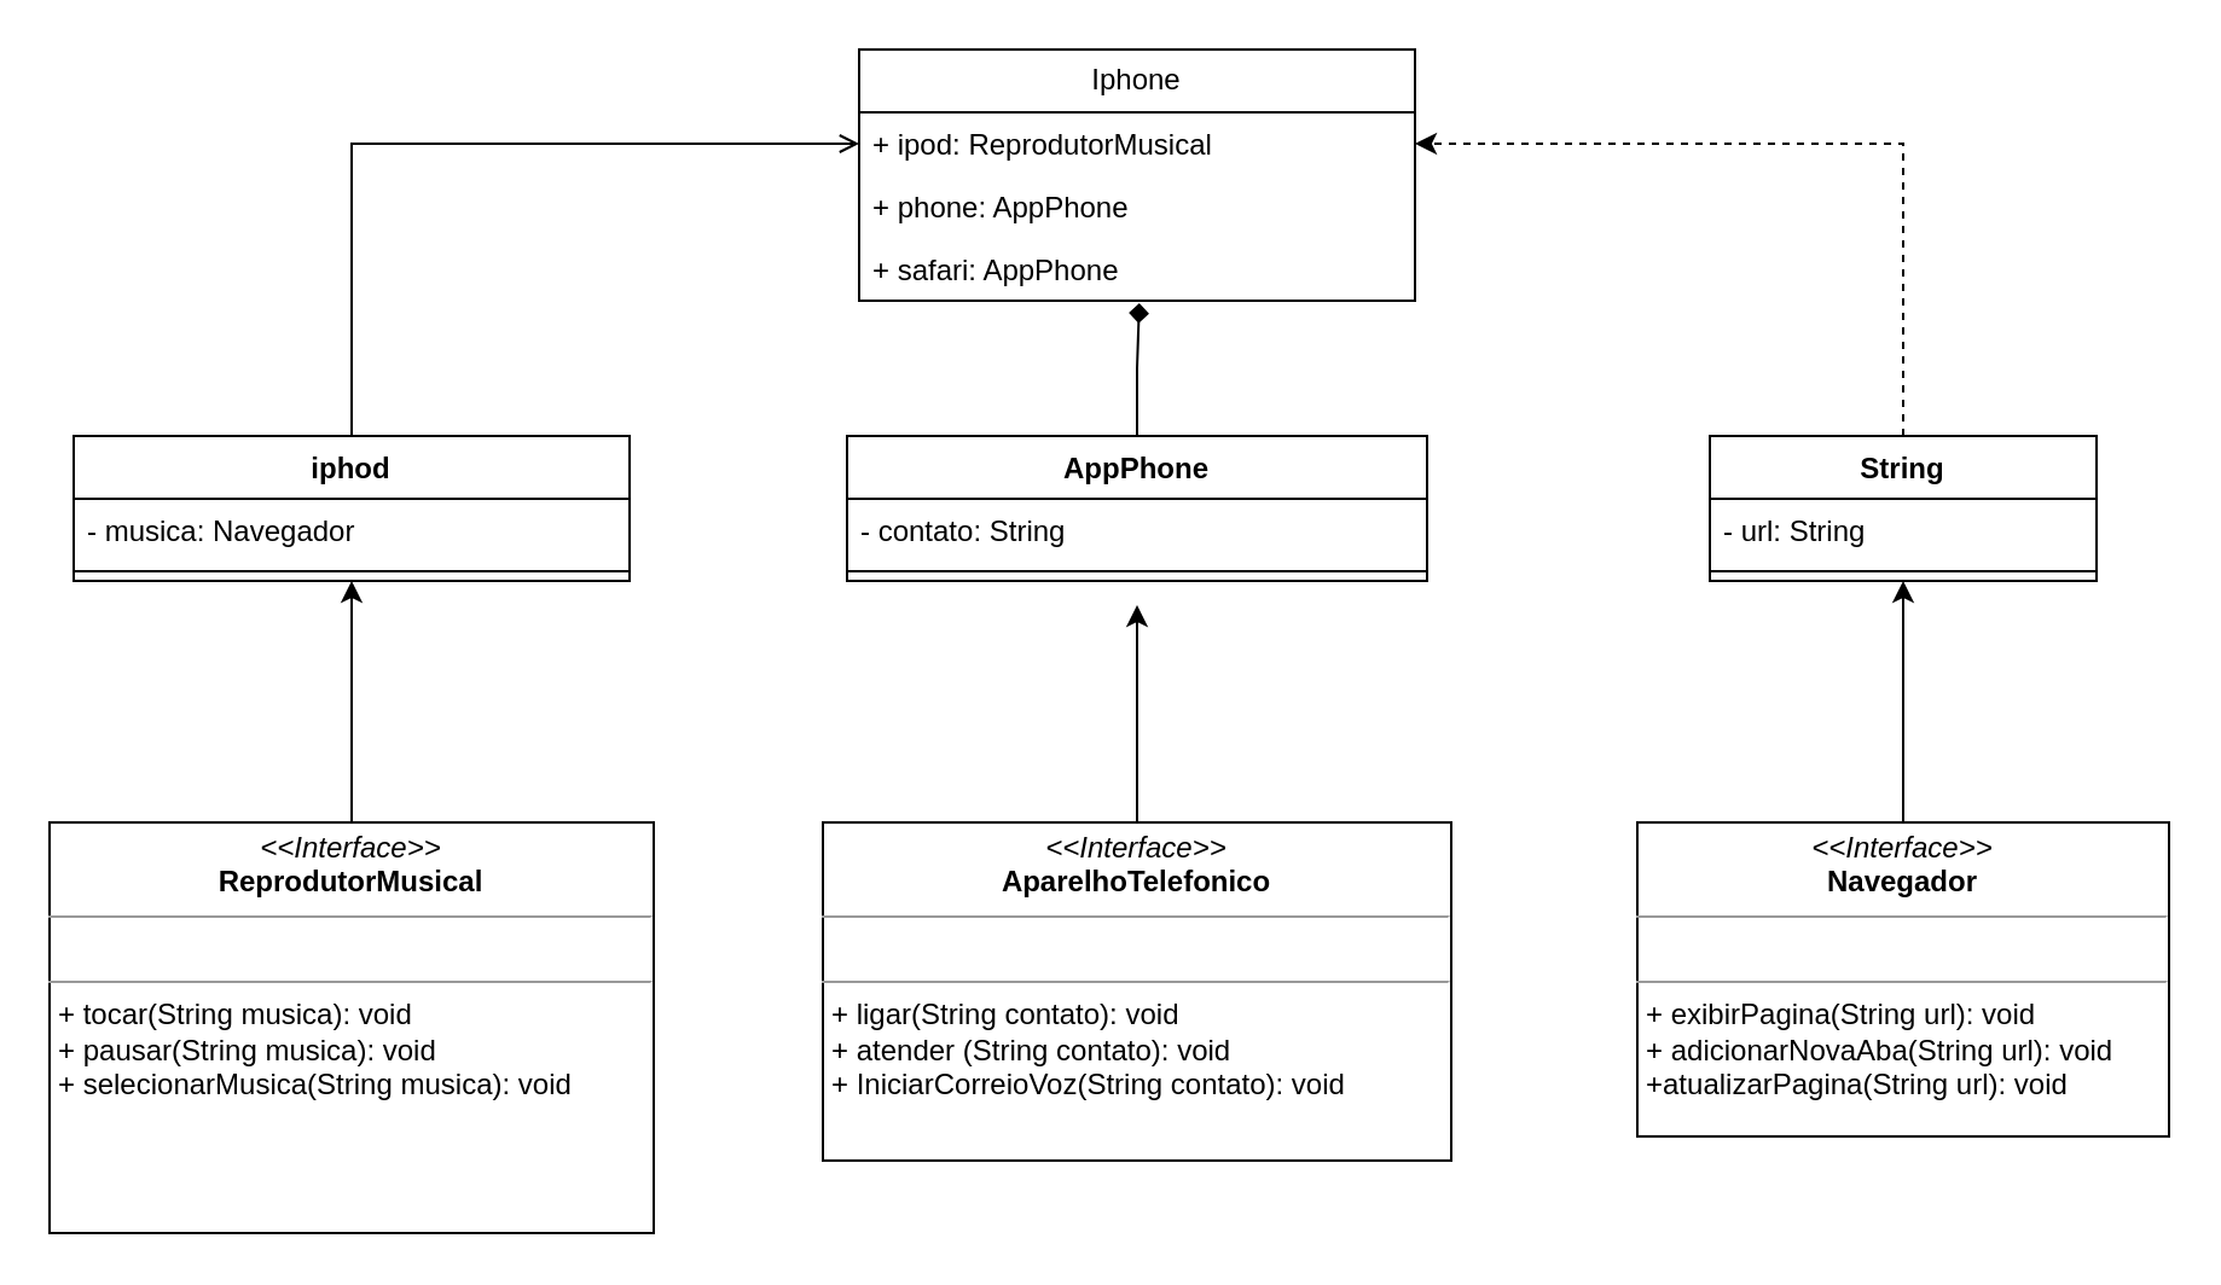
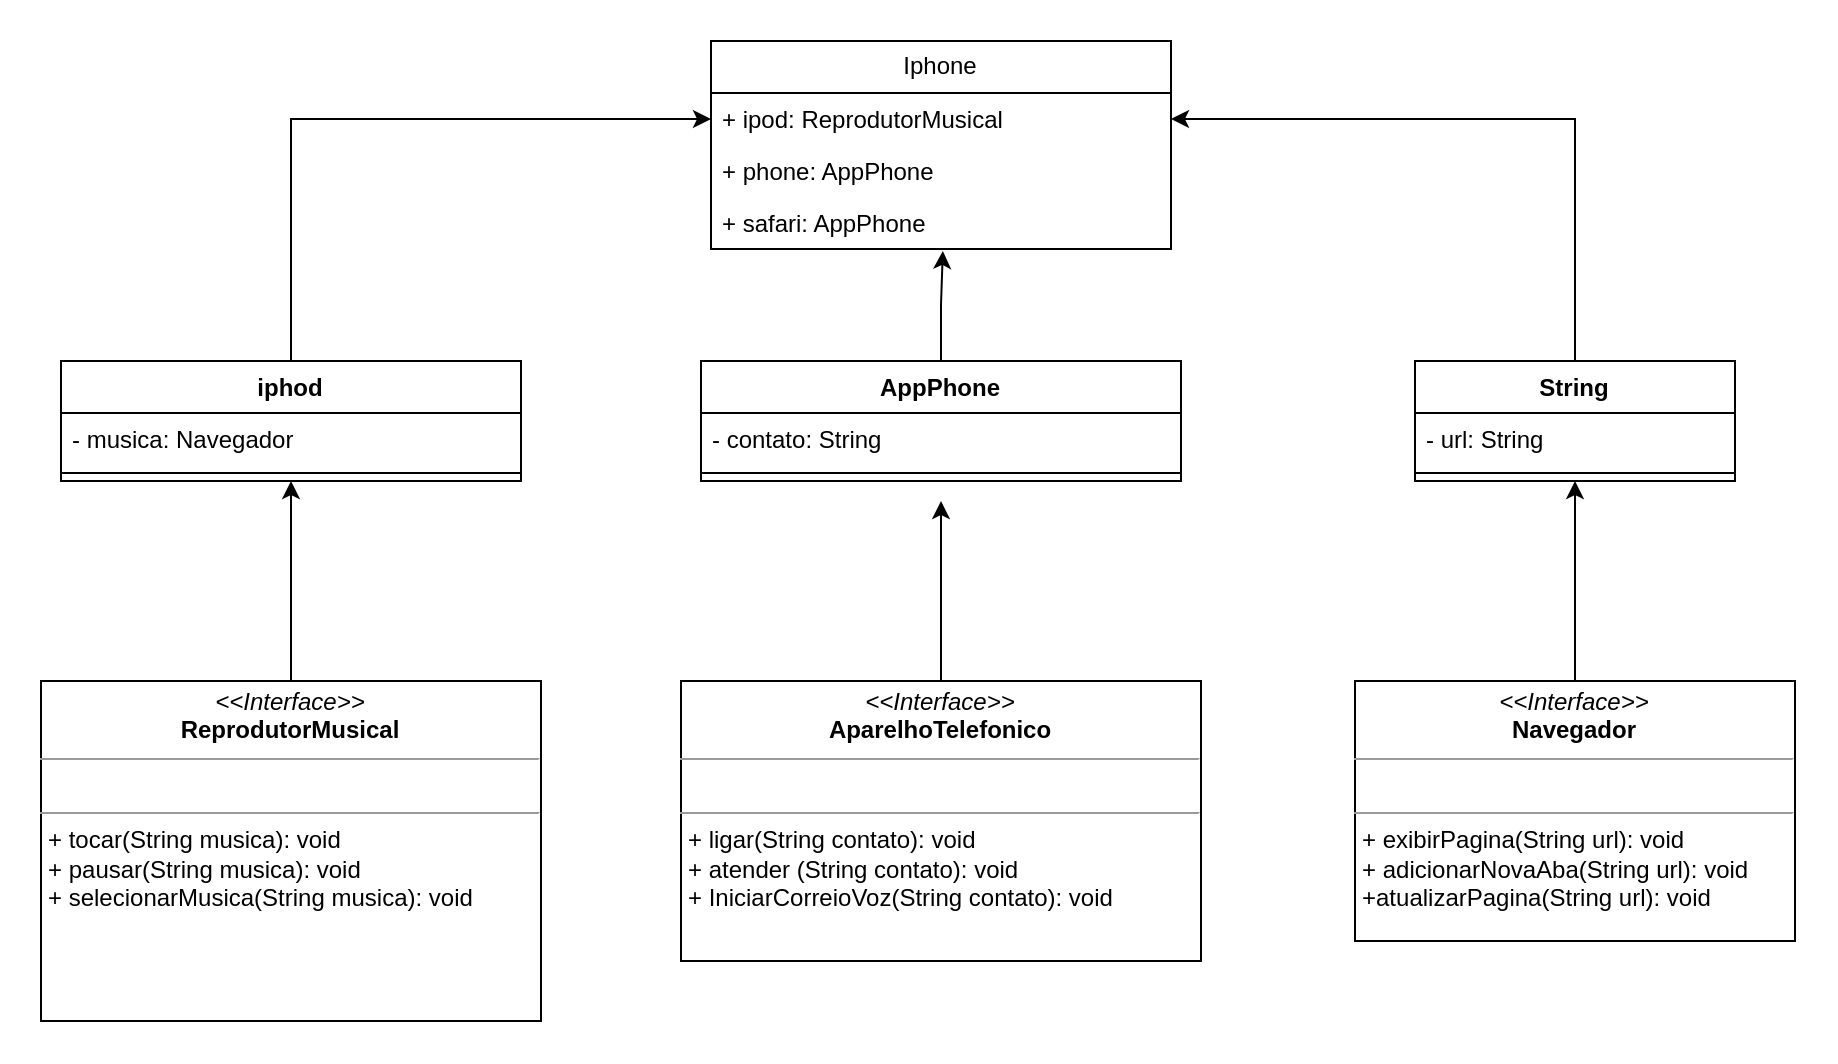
  <mxCell id="0" />
  <mxCell id="1" parent="0" />
  <mxCell id="2" value="Iphone" style="swimlane;fontStyle=0;childLayout=stackLayout;horizontal=1;startSize=26;fillColor=none;horizontalStack=0;resizeParent=1;resizeParentMax=0;resizeLast=0;collapsible=1;marginBottom=0;whiteSpace=wrap;html=1;" vertex="1" parent="1"><mxGeometry x="355" y="20" width="230" height="104" as="geometry" /></mxCell>
  <mxCell id="3" value="+ ipod: ReprodutorMusical" style="text;strokeColor=none;fillColor=none;align=left;verticalAlign=top;spacingLeft=4;spacingRight=4;overflow=hidden;rotatable=0;points=[[0,0.5],[1,0.5]];portConstraint=eastwest;whiteSpace=wrap;html=1;" vertex="1" parent="2"><mxGeometry y="26" width="230" height="26" as="geometry" /></mxCell>
  <mxCell id="4" value="+ phone: AppPhone&lt;br&gt;" style="text;strokeColor=none;fillColor=none;align=left;verticalAlign=top;spacingLeft=4;spacingRight=4;overflow=hidden;rotatable=0;points=[[0,0.5],[1,0.5]];portConstraint=eastwest;whiteSpace=wrap;html=1;" vertex="1" parent="2"><mxGeometry y="52" width="230" height="26" as="geometry" /></mxCell>
  <mxCell id="5" value="+ safari: AppPhone&lt;br&gt;&lt;br&gt;&lt;br&gt;" style="text;strokeColor=none;fillColor=none;align=left;verticalAlign=top;spacingLeft=4;spacingRight=4;overflow=hidden;rotatable=0;points=[[0,0.5],[1,0.5]];portConstraint=eastwest;whiteSpace=wrap;html=1;" vertex="1" parent="2"><mxGeometry y="78" width="230" height="26" as="geometry" /></mxCell>
- <mxCell id="6" style="edgeStyle=orthogonalEdgeStyle;rounded=0;orthogonalLoop=1;jettySize=auto;html=1;entryX=0;entryY=0.5;entryDx=0;entryDy=0;endArrow=open;" edge="1" parent="1" source="7" target="3"><mxGeometry relative="1" as="geometry" /></mxCell>
+ <mxCell id="6" style="edgeStyle=orthogonalEdgeStyle;rounded=0;orthogonalLoop=1;jettySize=auto;html=1;entryX=0;entryY=0.5;entryDx=0;entryDy=0;" edge="1" parent="1" source="7" target="3"><mxGeometry relative="1" as="geometry" /></mxCell>
  <mxCell id="7" value="iphod&lt;br&gt;" style="swimlane;fontStyle=1;align=center;verticalAlign=top;childLayout=stackLayout;horizontal=1;startSize=26;horizontalStack=0;resizeParent=1;resizeParentMax=0;resizeLast=0;collapsible=1;marginBottom=0;whiteSpace=wrap;html=1;" vertex="1" parent="1"><mxGeometry x="30" y="180" width="230" height="60" as="geometry" /></mxCell>
  <mxCell id="8" value="- musica: Navegador" style="text;strokeColor=none;fillColor=none;align=left;verticalAlign=top;spacingLeft=4;spacingRight=4;overflow=hidden;rotatable=0;points=[[0,0.5],[1,0.5]];portConstraint=eastwest;whiteSpace=wrap;html=1;" vertex="1" parent="7"><mxGeometry y="26" width="230" height="26" as="geometry" /></mxCell>
  <mxCell id="9" value="" style="line;strokeWidth=1;fillColor=none;align=left;verticalAlign=middle;spacingTop=-1;spacingLeft=3;spacingRight=3;rotatable=0;labelPosition=right;points=[];portConstraint=eastwest;strokeColor=inherit;" vertex="1" parent="7"><mxGeometry y="52" width="230" height="8" as="geometry" /></mxCell>
  <mxCell id="10" value="AppPhone" style="swimlane;fontStyle=1;align=center;verticalAlign=top;childLayout=stackLayout;horizontal=1;startSize=26;horizontalStack=0;resizeParent=1;resizeParentMax=0;resizeLast=0;collapsible=1;marginBottom=0;whiteSpace=wrap;html=1;" vertex="1" parent="1"><mxGeometry x="350" y="180" width="240" height="60" as="geometry" /></mxCell>
  <mxCell id="11" value="- contato: String" style="text;strokeColor=none;fillColor=none;align=left;verticalAlign=top;spacingLeft=4;spacingRight=4;overflow=hidden;rotatable=0;points=[[0,0.5],[1,0.5]];portConstraint=eastwest;whiteSpace=wrap;html=1;" vertex="1" parent="10"><mxGeometry y="26" width="240" height="26" as="geometry" /></mxCell>
  <mxCell id="12" value="" style="line;strokeWidth=1;fillColor=none;align=left;verticalAlign=middle;spacingTop=-1;spacingLeft=3;spacingRight=3;rotatable=0;labelPosition=right;points=[];portConstraint=eastwest;strokeColor=inherit;" vertex="1" parent="10"><mxGeometry y="52" width="240" height="8" as="geometry" /></mxCell>
  <mxCell id="13" value="&lt;p style=&quot;margin:0px;margin-top:4px;text-align:center;&quot;&gt;&lt;i&gt;&amp;lt;&amp;lt;Interface&amp;gt;&amp;gt;&lt;/i&gt;&lt;br&gt;&lt;b&gt;Navegador&lt;/b&gt;&lt;/p&gt;&lt;hr size=&quot;1&quot;&gt;&lt;p style=&quot;margin:0px;margin-left:4px;&quot;&gt;&lt;br&gt;&lt;/p&gt;&lt;hr size=&quot;1&quot;&gt;&lt;p style=&quot;margin:0px;margin-left:4px;&quot;&gt;+ exibirPagina(String url): void&lt;br style=&quot;border-color: var(--border-color);&quot;&gt;+ adicionarNovaAba(String url): void&lt;br style=&quot;border-color: var(--border-color);&quot;&gt;+atualizarPagina(String url): void&lt;br&gt;&lt;/p&gt;" style="verticalAlign=top;align=left;overflow=fill;fontSize=12;fontFamily=Helvetica;html=1;whiteSpace=wrap;" vertex="1" parent="1"><mxGeometry x="677" y="340" width="220" height="130" as="geometry" /></mxCell>
- <mxCell id="14" style="edgeStyle=orthogonalEdgeStyle;rounded=0;orthogonalLoop=1;jettySize=auto;html=1;entryX=1;entryY=0.5;entryDx=0;entryDy=0;dashed=1;" edge="1" parent="1" source="15" target="3"><mxGeometry relative="1" as="geometry" /></mxCell>
+ <mxCell id="14" style="edgeStyle=orthogonalEdgeStyle;rounded=0;orthogonalLoop=1;jettySize=auto;html=1;entryX=1;entryY=0.5;entryDx=0;entryDy=0;" edge="1" parent="1" source="15" target="3"><mxGeometry relative="1" as="geometry" /></mxCell>
  <mxCell id="15" value="String" style="swimlane;fontStyle=1;align=center;verticalAlign=top;childLayout=stackLayout;horizontal=1;startSize=26;horizontalStack=0;resizeParent=1;resizeParentMax=0;resizeLast=0;collapsible=1;marginBottom=0;whiteSpace=wrap;html=1;" vertex="1" parent="1"><mxGeometry x="707" y="180" width="160" height="60" as="geometry" /></mxCell>
  <mxCell id="16" value="- url: String" style="text;strokeColor=none;fillColor=none;align=left;verticalAlign=top;spacingLeft=4;spacingRight=4;overflow=hidden;rotatable=0;points=[[0,0.5],[1,0.5]];portConstraint=eastwest;whiteSpace=wrap;html=1;" vertex="1" parent="15"><mxGeometry y="26" width="160" height="26" as="geometry" /></mxCell>
  <mxCell id="17" value="" style="line;strokeWidth=1;fillColor=none;align=left;verticalAlign=middle;spacingTop=-1;spacingLeft=3;spacingRight=3;rotatable=0;labelPosition=right;points=[];portConstraint=eastwest;strokeColor=inherit;" vertex="1" parent="15"><mxGeometry y="52" width="160" height="8" as="geometry" /></mxCell>
  <mxCell id="18" style="edgeStyle=orthogonalEdgeStyle;rounded=0;orthogonalLoop=1;jettySize=auto;html=1;entryX=0.5;entryY=1;entryDx=0;entryDy=0;" edge="1" parent="1" source="13" target="15"><mxGeometry relative="1" as="geometry"><mxPoint x="767" y="225.012" as="targetPoint" /></mxGeometry></mxCell>
  <mxCell id="19" style="edgeStyle=orthogonalEdgeStyle;rounded=0;orthogonalLoop=1;jettySize=auto;html=1;entryX=0.5;entryY=1;entryDx=0;entryDy=0;" edge="1" parent="1" source="20" target="7"><mxGeometry relative="1" as="geometry" /></mxCell>
  <mxCell id="20" value="&lt;p style=&quot;margin:0px;margin-top:4px;text-align:center;&quot;&gt;&lt;i&gt;&amp;lt;&amp;lt;Interface&amp;gt;&amp;gt;&lt;/i&gt;&lt;br&gt;&lt;b&gt;ReprodutorMusical&lt;/b&gt;&lt;/p&gt;&lt;hr size=&quot;1&quot;&gt;&lt;p style=&quot;margin:0px;margin-left:4px;&quot;&gt;&lt;br&gt;&lt;/p&gt;&lt;hr size=&quot;1&quot;&gt;&lt;p style=&quot;margin:0px;margin-left:4px;&quot;&gt;+ tocar(String musica): void&lt;br style=&quot;border-color: var(--border-color);&quot;&gt;+ pausar(String musica): void&lt;br style=&quot;border-color: var(--border-color);&quot;&gt;+ selecionarMusica(String musica): void&lt;br&gt;&lt;/p&gt;" style="verticalAlign=top;align=left;overflow=fill;fontSize=12;fontFamily=Helvetica;html=1;whiteSpace=wrap;" vertex="1" parent="1"><mxGeometry x="20" y="340" width="250" height="170" as="geometry" /></mxCell>
  <mxCell id="21" style="edgeStyle=orthogonalEdgeStyle;rounded=0;orthogonalLoop=1;jettySize=auto;html=1;" edge="1" parent="1" source="22"><mxGeometry relative="1" as="geometry"><mxPoint x="470" y="250" as="targetPoint" /></mxGeometry></mxCell>
  <mxCell id="22" value="&lt;p style=&quot;margin:0px;margin-top:4px;text-align:center;&quot;&gt;&lt;i&gt;&amp;lt;&amp;lt;Interface&amp;gt;&amp;gt;&lt;/i&gt;&lt;br&gt;&lt;b&gt;AparelhoTelefonico&lt;/b&gt;&lt;/p&gt;&lt;hr size=&quot;1&quot;&gt;&lt;p style=&quot;margin:0px;margin-left:4px;&quot;&gt;&lt;br&gt;&lt;/p&gt;&lt;hr size=&quot;1&quot;&gt;&lt;p style=&quot;margin:0px;margin-left:4px;&quot;&gt;+ ligar(String contato): void&lt;br style=&quot;border-color: var(--border-color);&quot;&gt;+ atender (String contato): void&lt;br style=&quot;border-color: var(--border-color);&quot;&gt;+ IniciarCorreioVoz(String contato): void&lt;br&gt;&lt;/p&gt;" style="verticalAlign=top;align=left;overflow=fill;fontSize=12;fontFamily=Helvetica;html=1;whiteSpace=wrap;" vertex="1" parent="1"><mxGeometry x="340" y="340" width="260" height="140" as="geometry" /></mxCell>
- <mxCell id="23" style="edgeStyle=orthogonalEdgeStyle;rounded=0;orthogonalLoop=1;jettySize=auto;html=1;entryX=0.504;entryY=1.038;entryDx=0;entryDy=0;entryPerimeter=0;endArrow=diamond;" edge="1" parent="1" source="10" target="5"><mxGeometry relative="1" as="geometry" /></mxCell>
+ <mxCell id="23" style="edgeStyle=orthogonalEdgeStyle;rounded=0;orthogonalLoop=1;jettySize=auto;html=1;entryX=0.504;entryY=1.038;entryDx=0;entryDy=0;entryPerimeter=0;" edge="1" parent="1" source="10" target="5"><mxGeometry relative="1" as="geometry" /></mxCell>
